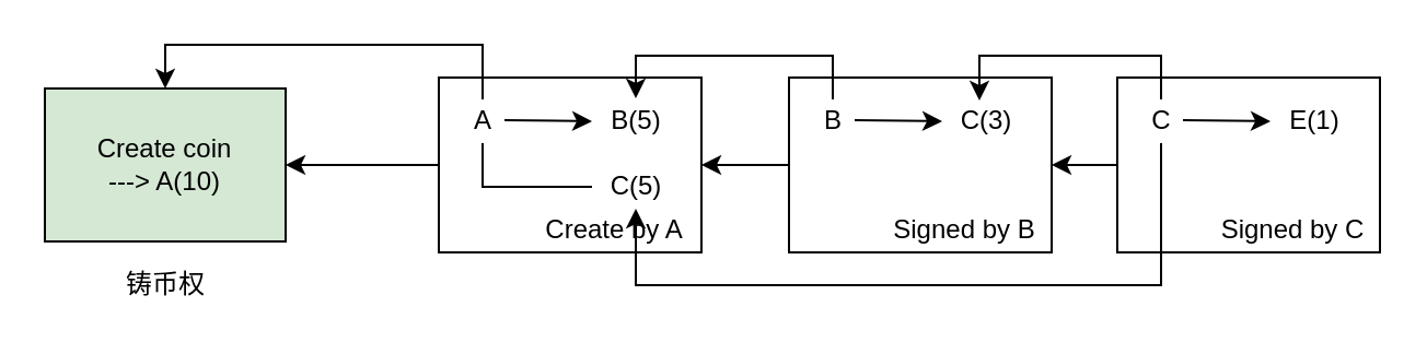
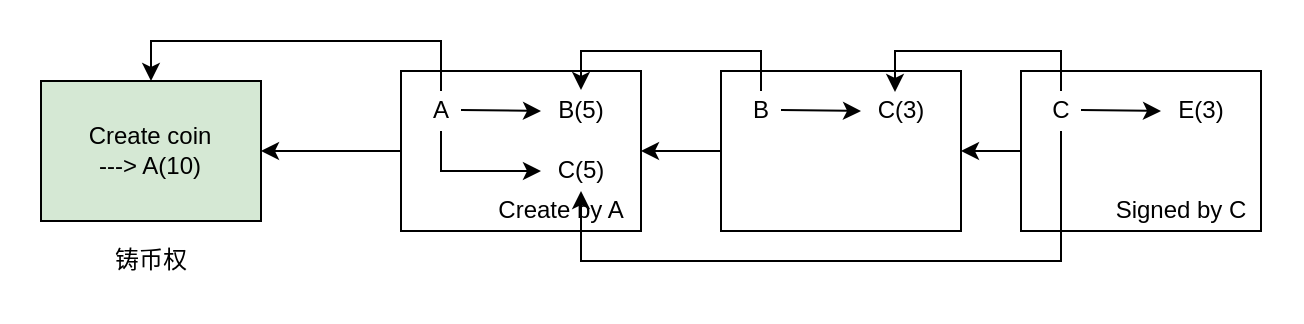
  <mxCell id="0" />
  <mxCell id="1" parent="0" />
  <mxCell id="2" value="Create coin&lt;br&gt;---&amp;gt; A(10)" style="rounded=0;whiteSpace=wrap;html=1;fillColor=#d5e8d4;" vertex="1" parent="1"><mxGeometry x="20" y="40" width="110" height="70" as="geometry" /></mxCell>
  <mxCell id="3" value="铸币权" style="text;html=1;align=center;verticalAlign=middle;resizable=0;points=[];autosize=1;strokeColor=none;fillColor=none;" vertex="1" parent="1"><mxGeometry x="50" y="120" width="50" height="20" as="geometry" /></mxCell>
  <mxCell id="4" style="edgeStyle=orthogonalEdgeStyle;rounded=0;orthogonalLoop=1;jettySize=auto;html=1;entryX=1;entryY=0.5;entryDx=0;entryDy=0;" edge="1" parent="1" source="5" target="2"><mxGeometry relative="1" as="geometry" /></mxCell>
  <mxCell id="5" value="" style="rounded=0;whiteSpace=wrap;html=1;" vertex="1" parent="1"><mxGeometry x="200" y="35" width="120" height="80" as="geometry" /></mxCell>
  <mxCell id="6" style="edgeStyle=orthogonalEdgeStyle;rounded=0;orthogonalLoop=1;jettySize=auto;html=1;entryX=0.5;entryY=0;entryDx=0;entryDy=0;" edge="1" parent="1" source="7" target="2"><mxGeometry relative="1" as="geometry"><Array as="points"><mxPoint x="220" y="20" /><mxPoint x="75" y="20" /></Array></mxGeometry></mxCell>
  <mxCell id="7" value="A" style="text;html=1;align=center;verticalAlign=middle;resizable=0;points=[];autosize=1;strokeColor=none;fillColor=none;" vertex="1" parent="1"><mxGeometry x="210" y="45" width="20" height="20" as="geometry" /></mxCell>
  <mxCell id="8" value="" style="endArrow=classic;html=1;rounded=0;" edge="1" parent="1"><mxGeometry width="50" height="50" relative="1" as="geometry"><mxPoint x="230" y="54.5" as="sourcePoint" /><mxPoint x="270" y="55" as="targetPoint" /></mxGeometry></mxCell>
  <mxCell id="9" value="B(5)" style="text;html=1;align=center;verticalAlign=middle;resizable=0;points=[];autosize=1;strokeColor=none;fillColor=none;" vertex="1" parent="1"><mxGeometry x="270" y="45" width="40" height="20" as="geometry" /></mxCell>
  <mxCell id="10" value="C(5)" style="text;html=1;align=center;verticalAlign=middle;resizable=0;points=[];autosize=1;strokeColor=none;fillColor=none;" vertex="1" parent="1"><mxGeometry x="270" y="75" width="40" height="20" as="geometry" /></mxCell>
- <mxCell id="11" value="" style="endArrow=none;html=1;rounded=0;" edge="1" parent="1" source="7" target="10"><mxGeometry width="50" height="50" relative="1" as="geometry"><mxPoint x="350" y="85" as="sourcePoint" /><mxPoint x="400" y="35" as="targetPoint" /><Array as="points"><mxPoint x="220" y="85" /></Array></mxGeometry></mxCell>
+ <mxCell id="11" value="" style="endArrow=classic;html=1;rounded=0;" edge="1" parent="1" source="7" target="10"><mxGeometry width="50" height="50" relative="1" as="geometry"><mxPoint x="350" y="85" as="sourcePoint" /><mxPoint x="400" y="35" as="targetPoint" /><Array as="points"><mxPoint x="220" y="85" /></Array></mxGeometry></mxCell>
  <mxCell id="12" value="Create by A" style="text;html=1;align=center;verticalAlign=middle;resizable=0;points=[];autosize=1;strokeColor=none;fillColor=none;" vertex="1" parent="1"><mxGeometry x="240" y="95" width="80" height="20" as="geometry" /></mxCell>
  <mxCell id="13" style="edgeStyle=orthogonalEdgeStyle;rounded=0;orthogonalLoop=1;jettySize=auto;html=1;entryX=1;entryY=0.5;entryDx=0;entryDy=0;" edge="1" parent="1" source="14" target="5"><mxGeometry relative="1" as="geometry" /></mxCell>
  <mxCell id="14" value="" style="rounded=0;whiteSpace=wrap;html=1;" vertex="1" parent="1"><mxGeometry x="360" y="35" width="120" height="80" as="geometry" /></mxCell>
  <mxCell id="15" style="edgeStyle=orthogonalEdgeStyle;rounded=0;orthogonalLoop=1;jettySize=auto;html=1;entryX=0.5;entryY=-0.025;entryDx=0;entryDy=0;entryPerimeter=0;" edge="1" parent="1" source="16" target="9"><mxGeometry relative="1" as="geometry"><Array as="points"><mxPoint x="380" y="25" /><mxPoint x="290" y="25" /></Array></mxGeometry></mxCell>
  <mxCell id="16" value="B" style="text;html=1;align=center;verticalAlign=middle;resizable=0;points=[];autosize=1;strokeColor=none;fillColor=none;" vertex="1" parent="1"><mxGeometry x="370" y="45" width="20" height="20" as="geometry" /></mxCell>
  <mxCell id="17" value="" style="endArrow=classic;html=1;rounded=0;" edge="1" parent="1"><mxGeometry width="50" height="50" relative="1" as="geometry"><mxPoint x="390" y="54.5" as="sourcePoint" /><mxPoint x="430" y="55" as="targetPoint" /></mxGeometry></mxCell>
  <mxCell id="18" value="C(3)" style="text;html=1;align=center;verticalAlign=middle;resizable=0;points=[];autosize=1;strokeColor=none;fillColor=none;" vertex="1" parent="1"><mxGeometry x="430" y="45" width="40" height="20" as="geometry" /></mxCell>
- <mxCell id="19" value="Signed by B" style="text;html=1;align=center;verticalAlign=middle;resizable=0;points=[];autosize=1;strokeColor=none;fillColor=none;" vertex="1" parent="1"><mxGeometry x="400" y="95" width="80" height="20" as="geometry" /></mxCell>
  <mxCell id="20" style="edgeStyle=orthogonalEdgeStyle;rounded=0;orthogonalLoop=1;jettySize=auto;html=1;entryX=1;entryY=0.5;entryDx=0;entryDy=0;" edge="1" parent="1" source="21" target="14"><mxGeometry relative="1" as="geometry" /></mxCell>
  <mxCell id="21" value="" style="rounded=0;whiteSpace=wrap;html=1;" vertex="1" parent="1"><mxGeometry x="510" y="35" width="120" height="80" as="geometry" /></mxCell>
  <mxCell id="22" style="edgeStyle=orthogonalEdgeStyle;rounded=0;orthogonalLoop=1;jettySize=auto;html=1;entryX=0.425;entryY=0.025;entryDx=0;entryDy=0;entryPerimeter=0;" edge="1" parent="1" source="24" target="18"><mxGeometry relative="1" as="geometry"><Array as="points"><mxPoint x="530" y="25" /><mxPoint x="447" y="25" /></Array></mxGeometry></mxCell>
  <mxCell id="23" style="edgeStyle=orthogonalEdgeStyle;rounded=0;orthogonalLoop=1;jettySize=auto;html=1;" edge="1" parent="1" source="24" target="10"><mxGeometry relative="1" as="geometry"><Array as="points"><mxPoint x="530" y="130" /><mxPoint x="290" y="130" /></Array></mxGeometry></mxCell>
  <mxCell id="24" value="C" style="text;html=1;align=center;verticalAlign=middle;resizable=0;points=[];autosize=1;strokeColor=none;fillColor=none;" vertex="1" parent="1"><mxGeometry x="520" y="45" width="20" height="20" as="geometry" /></mxCell>
  <mxCell id="25" value="" style="endArrow=classic;html=1;rounded=0;" edge="1" parent="1"><mxGeometry width="50" height="50" relative="1" as="geometry"><mxPoint x="540" y="54.5" as="sourcePoint" /><mxPoint x="580" y="55" as="targetPoint" /></mxGeometry></mxCell>
- <mxCell id="26" value="E(1)" style="text;html=1;align=center;verticalAlign=middle;resizable=0;points=[];autosize=1;strokeColor=none;fillColor=none;" vertex="1" parent="1"><mxGeometry x="580" y="45" width="40" height="20" as="geometry" /></mxCell>
+ <mxCell id="26" value="E(3)" style="text;html=1;align=center;verticalAlign=middle;resizable=0;points=[];autosize=1;strokeColor=none;fillColor=none;" vertex="1" parent="1"><mxGeometry x="580" y="45" width="40" height="20" as="geometry" /></mxCell>
  <mxCell id="27" value="Signed by C" style="text;html=1;align=center;verticalAlign=middle;resizable=0;points=[];autosize=1;strokeColor=none;fillColor=none;" vertex="1" parent="1"><mxGeometry x="550" y="95" width="80" height="20" as="geometry" /></mxCell>
